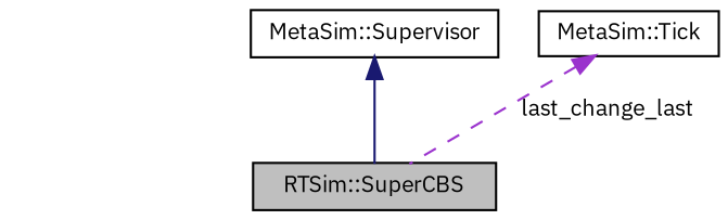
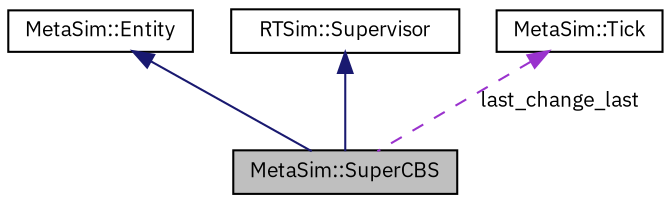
  digraph {
    fontname="IBM Plex Sans"
    node [color=black fillcolor=white fontname="IBM Plex Sans" fontsize=10 shape=record style=filled]
    edge [color=midnightblue dir=back fontname="IBM Plex Sans" fontsize=10 labelfontname=Helvetica labelfontsize=10 style=solid]
-   n1 [fillcolor=grey75 fontcolor=black height=0.2 label="RTSim::SuperCBS" width=0.4]
-   n3 [height=0.2 label="MetaSim::Supervisor" width=0.4]
+   n1 [fillcolor=grey75 fontcolor=black height=0.2 label="MetaSim::SuperCBS" width=0.4]
+   n2 [height=0.2 label="MetaSim::Entity" width=0.4]
+   n3 [height=0.2 label="RTSim::Supervisor" width=0.4]
    n4 [height=0.2 label="MetaSim::Tick" width=0.4]
+   n2 -> n1
    n3 -> n1
    n4 -> n1 [color=darkorchid3 label=" last_change_last" style=dashed]
  }
